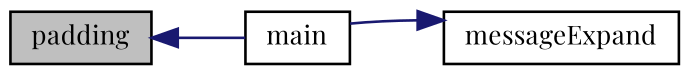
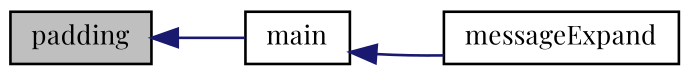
  digraph {
    fontname="Playfair Display"
    rankdir=LR
    node [color=black fillcolor=white fontname="Playfair Display" fontsize=10 shape=record style=filled]
    edge [color=midnightblue dir=back fontname="Playfair Display" fontsize=10 labelfontname=Helvetica labelfontsize=10 style=solid]
    n1 [fillcolor=grey75 fontcolor=black height=0.2 label=padding width=0.4]
    n2 [height=0.2 label=main width=0.4]
    n3 [height=0.2 label=messageExpand width=0.4]
    n1 -> n2
-   n3 -> n2
+   n2 -> n3
  }
